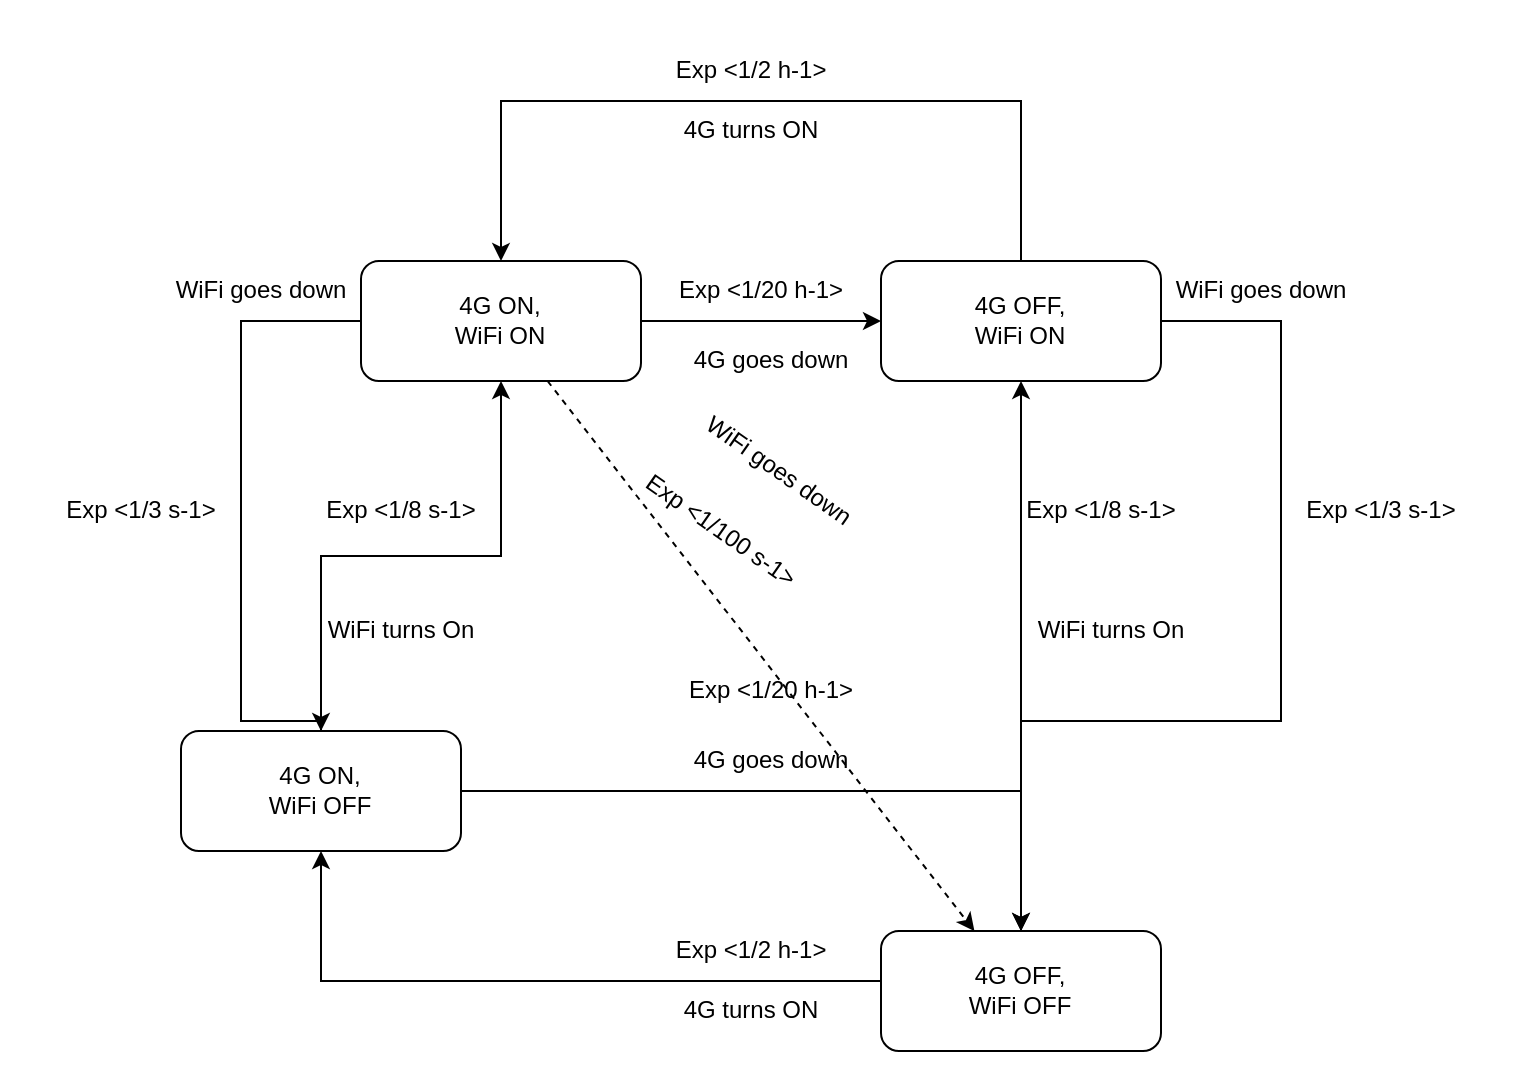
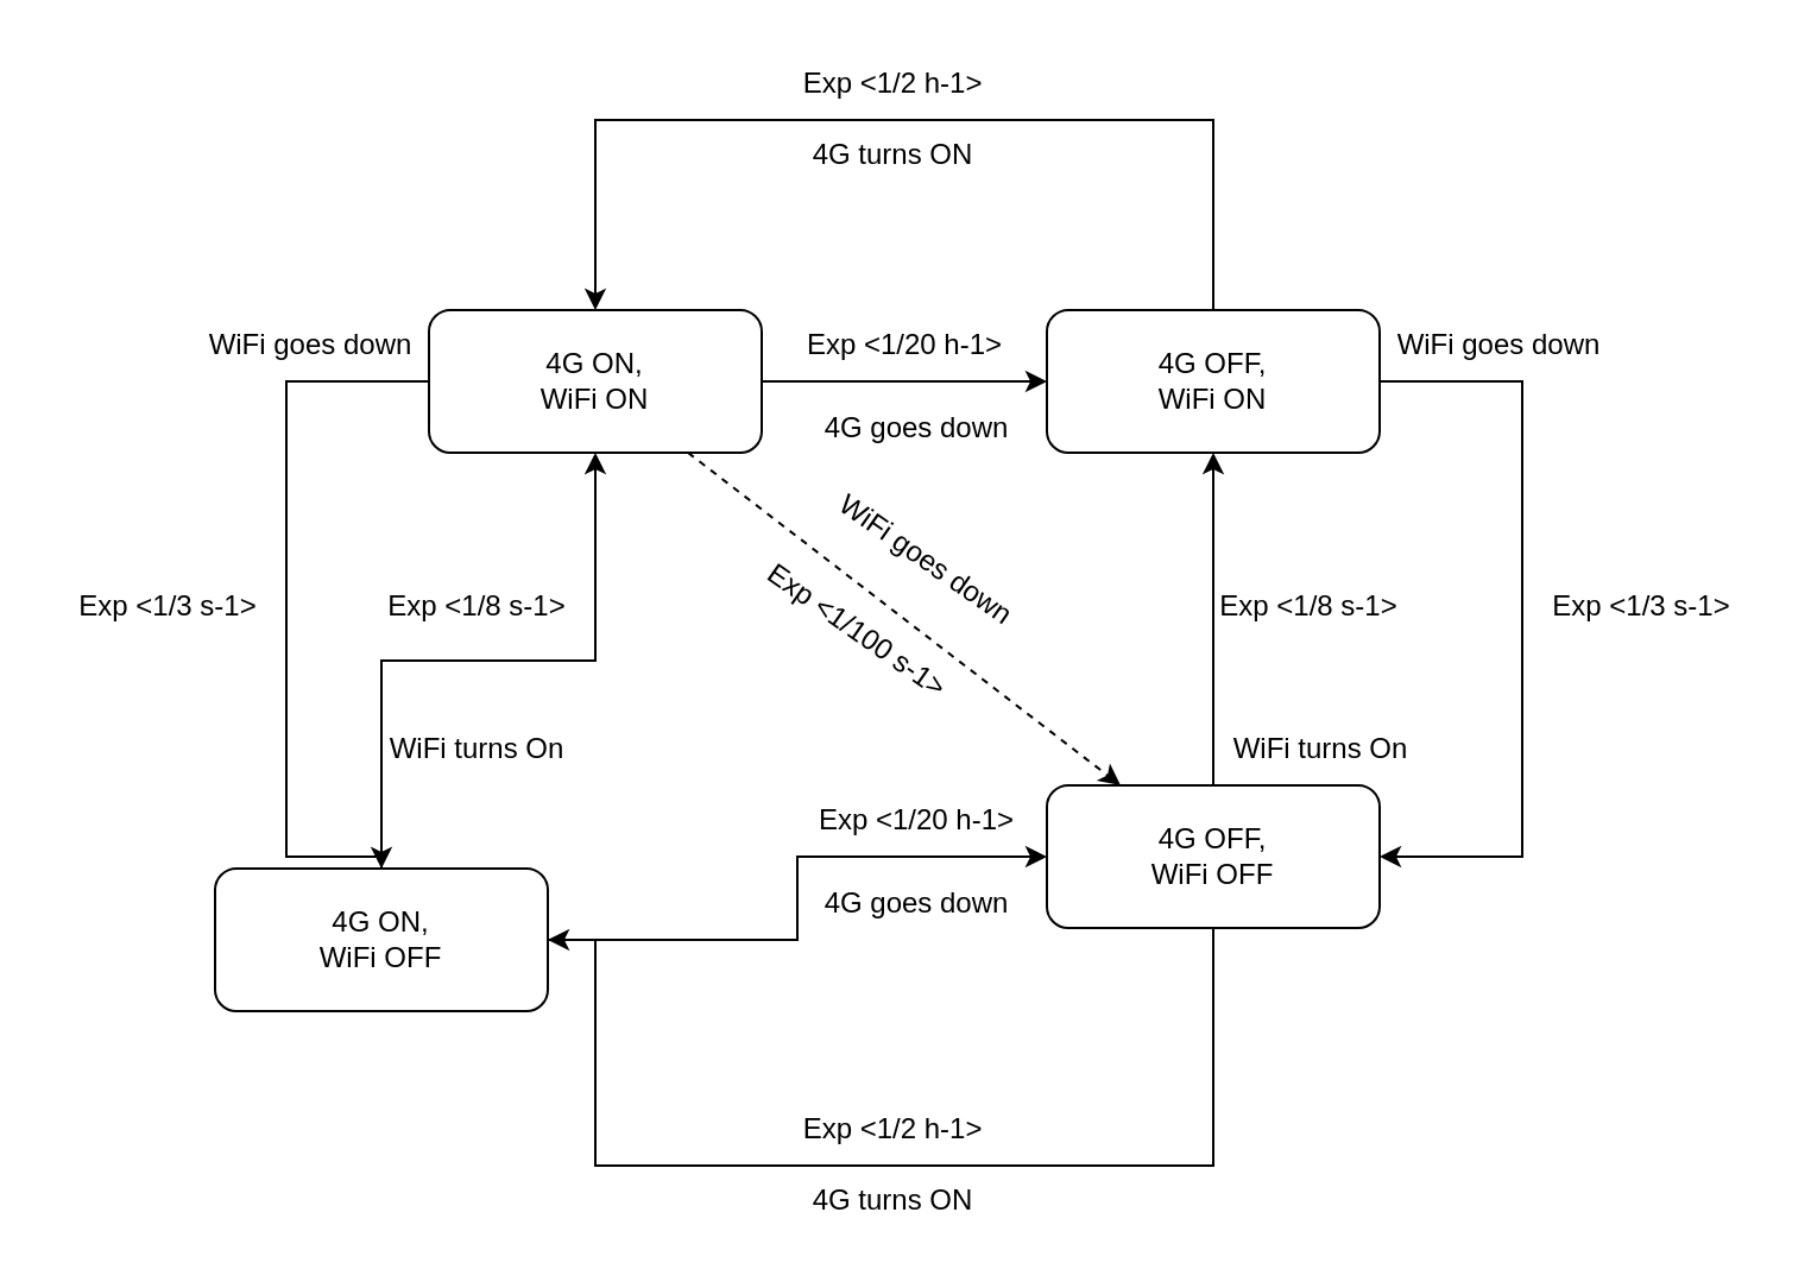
  <mxCell id="0" />
  <mxCell id="1" parent="0" />
  <mxCell id="2" value="" style="edgeStyle=orthogonalEdgeStyle;rounded=0;orthogonalLoop=1;jettySize=auto;html=1;" edge="1" parent="1" source="5" target="8"><mxGeometry relative="1" as="geometry" /></mxCell>
  <mxCell id="3" style="edgeStyle=orthogonalEdgeStyle;rounded=0;orthogonalLoop=1;jettySize=auto;html=1;" edge="1" parent="1" source="5" target="11"><mxGeometry relative="1" as="geometry"><Array as="points"><mxPoint x="120" y="160" /><mxPoint x="120" y="360" /></Array></mxGeometry></mxCell>
  <mxCell id="4" style="rounded=0;orthogonalLoop=1;jettySize=auto;html=1;dashed=1;" edge="1" parent="1" source="5" target="14"><mxGeometry relative="1" as="geometry" /></mxCell>
  <mxCell id="5" value="4G ON,&lt;br&gt;WiFi ON" style="rounded=1;whiteSpace=wrap;html=1;" vertex="1" parent="1"><mxGeometry x="180" y="130" width="140" height="60" as="geometry" /></mxCell>
  <mxCell id="6" style="edgeStyle=orthogonalEdgeStyle;rounded=0;orthogonalLoop=1;jettySize=auto;html=1;" edge="1" parent="1" source="8" target="5"><mxGeometry relative="1" as="geometry"><Array as="points"><mxPoint x="510" y="50" /><mxPoint x="250" y="50" /></Array></mxGeometry></mxCell>
  <mxCell id="7" style="edgeStyle=orthogonalEdgeStyle;rounded=0;orthogonalLoop=1;jettySize=auto;html=1;" edge="1" parent="1" source="8" target="14"><mxGeometry relative="1" as="geometry"><Array as="points"><mxPoint x="640" y="160" /><mxPoint x="640" y="360" /></Array></mxGeometry></mxCell>
  <mxCell id="8" value="4G OFF,&lt;br&gt;WiFi ON" style="whiteSpace=wrap;html=1;rounded=1;" vertex="1" parent="1"><mxGeometry x="440" y="130" width="140" height="60" as="geometry" /></mxCell>
  <mxCell id="9" value="" style="edgeStyle=orthogonalEdgeStyle;rounded=0;orthogonalLoop=1;jettySize=auto;html=1;" edge="1" parent="1" source="11" target="14"><mxGeometry relative="1" as="geometry" /></mxCell>
  <mxCell id="10" style="edgeStyle=orthogonalEdgeStyle;rounded=0;orthogonalLoop=1;jettySize=auto;html=1;" edge="1" parent="1" source="11" target="5"><mxGeometry relative="1" as="geometry" /></mxCell>
  <mxCell id="11" value="4G ON,&lt;br&gt;WiFi OFF" style="rounded=1;whiteSpace=wrap;html=1;" vertex="1" parent="1"><mxGeometry x="90" y="365" width="140" height="60" as="geometry" /></mxCell>
  <mxCell id="12" style="edgeStyle=orthogonalEdgeStyle;rounded=0;orthogonalLoop=1;jettySize=auto;html=1;" edge="1" parent="1" source="14" target="11"><mxGeometry relative="1" as="geometry"><Array as="points"><mxPoint x="510" y="490" /><mxPoint x="250" y="490" /></Array></mxGeometry></mxCell>
  <mxCell id="13" style="edgeStyle=orthogonalEdgeStyle;rounded=0;orthogonalLoop=1;jettySize=auto;html=1;" edge="1" parent="1" source="14" target="8"><mxGeometry relative="1" as="geometry" /></mxCell>
- <mxCell id="14" value="4G OFF,&lt;br&gt;WiFi OFF" style="whiteSpace=wrap;html=1;rounded=1;" vertex="1" parent="1"><mxGeometry x="440" y="465" width="140" height="60" as="geometry" /></mxCell>
+ <mxCell id="14" value="4G OFF,&lt;br&gt;WiFi OFF" style="whiteSpace=wrap;html=1;rounded=1;" vertex="1" parent="1"><mxGeometry x="440" y="330" width="140" height="60" as="geometry" /></mxCell>
  <mxCell id="15" value="WiFi goes down" style="text;html=1;align=center;verticalAlign=middle;resizable=0;points=[];autosize=1;strokeColor=none;fillColor=none;" vertex="1" parent="1"><mxGeometry x="575" y="130" width="110" height="30" as="geometry" /></mxCell>
  <mxCell id="16" value="WiFi goes down" style="text;html=1;align=center;verticalAlign=middle;resizable=0;points=[];autosize=1;strokeColor=none;fillColor=none;" vertex="1" parent="1"><mxGeometry x="75" y="130" width="110" height="30" as="geometry" /></mxCell>
  <mxCell id="17" value="WiFi turns On" style="text;html=1;align=center;verticalAlign=middle;resizable=0;points=[];autosize=1;strokeColor=none;fillColor=none;" vertex="1" parent="1"><mxGeometry x="150" y="300" width="100" height="30" as="geometry" /></mxCell>
  <mxCell id="18" value="WiFi turns On" style="text;html=1;align=center;verticalAlign=middle;resizable=0;points=[];autosize=1;strokeColor=none;fillColor=none;" vertex="1" parent="1"><mxGeometry x="505" y="300" width="100" height="30" as="geometry" /></mxCell>
  <mxCell id="19" value="4G goes down" style="text;html=1;align=center;verticalAlign=middle;resizable=0;points=[];autosize=1;strokeColor=none;fillColor=none;" vertex="1" parent="1"><mxGeometry x="335" y="165" width="100" height="30" as="geometry" /></mxCell>
  <mxCell id="20" value="4G goes down" style="text;html=1;align=center;verticalAlign=middle;resizable=0;points=[];autosize=1;strokeColor=none;fillColor=none;" vertex="1" parent="1"><mxGeometry x="335" y="365" width="100" height="30" as="geometry" /></mxCell>
  <mxCell id="21" value="4G turns ON" style="text;html=1;align=center;verticalAlign=middle;resizable=0;points=[];autosize=1;strokeColor=none;fillColor=none;" vertex="1" parent="1"><mxGeometry x="330" y="490" width="90" height="30" as="geometry" /></mxCell>
  <mxCell id="22" value="4G turns ON" style="text;html=1;align=center;verticalAlign=middle;resizable=0;points=[];autosize=1;strokeColor=none;fillColor=none;" vertex="1" parent="1"><mxGeometry x="330" y="50" width="90" height="30" as="geometry" /></mxCell>
  <mxCell id="23" value="Exp &amp;lt;1/3 s-1&amp;gt;" style="text;html=1;align=center;verticalAlign=middle;resizable=0;points=[];autosize=1;strokeColor=none;fillColor=none;" vertex="1" parent="1"><mxGeometry x="20" y="240" width="100" height="30" as="geometry" /></mxCell>
  <mxCell id="24" value="Exp &amp;lt;1/3 s-1&amp;gt;" style="text;html=1;align=center;verticalAlign=middle;resizable=0;points=[];autosize=1;strokeColor=none;fillColor=none;" vertex="1" parent="1"><mxGeometry x="640" y="240" width="100" height="30" as="geometry" /></mxCell>
  <mxCell id="25" value="Exp &amp;lt;1/8 s-1&amp;gt;" style="text;html=1;align=center;verticalAlign=middle;resizable=0;points=[];autosize=1;strokeColor=none;fillColor=none;" vertex="1" parent="1"><mxGeometry x="150" y="240" width="100" height="30" as="geometry" /></mxCell>
  <mxCell id="26" value="Exp &amp;lt;1/8 s-1&amp;gt;" style="text;html=1;align=center;verticalAlign=middle;resizable=0;points=[];autosize=1;strokeColor=none;fillColor=none;" vertex="1" parent="1"><mxGeometry x="500" y="240" width="100" height="30" as="geometry" /></mxCell>
  <mxCell id="27" value="Exp &amp;lt;1/2 h-1&amp;gt;" style="text;html=1;align=center;verticalAlign=middle;resizable=0;points=[];autosize=1;strokeColor=none;fillColor=none;" vertex="1" parent="1"><mxGeometry x="325" y="20" width="100" height="30" as="geometry" /></mxCell>
  <mxCell id="28" value="Exp &amp;lt;1/2 h-1&amp;gt;" style="text;html=1;align=center;verticalAlign=middle;resizable=0;points=[];autosize=1;strokeColor=none;fillColor=none;" vertex="1" parent="1"><mxGeometry x="325" y="460" width="100" height="30" as="geometry" /></mxCell>
  <mxCell id="29" value="Exp &amp;lt;1/20 h-1&amp;gt;" style="text;html=1;align=center;verticalAlign=middle;resizable=0;points=[];autosize=1;strokeColor=none;fillColor=none;" vertex="1" parent="1"><mxGeometry x="325" y="130" width="110" height="30" as="geometry" /></mxCell>
  <mxCell id="30" value="Exp &amp;lt;1/20 h-1&amp;gt;" style="text;html=1;align=center;verticalAlign=middle;resizable=0;points=[];autosize=1;strokeColor=none;fillColor=none;" vertex="1" parent="1"><mxGeometry x="330" y="330" width="110" height="30" as="geometry" /></mxCell>
  <mxCell id="31" value="WiFi goes down" style="text;html=1;align=center;verticalAlign=middle;resizable=0;points=[];autosize=1;strokeColor=none;fillColor=none;rotation=35;" vertex="1" parent="1"><mxGeometry x="334" y="220" width="110" height="30" as="geometry" /></mxCell>
  <mxCell id="32" value="Exp &amp;lt;1/100 s-1&amp;gt;" style="text;html=1;align=center;verticalAlign=middle;resizable=0;points=[];autosize=1;strokeColor=none;fillColor=none;rotation=35;" vertex="1" parent="1"><mxGeometry x="305" y="250" width="110" height="30" as="geometry" /></mxCell>
